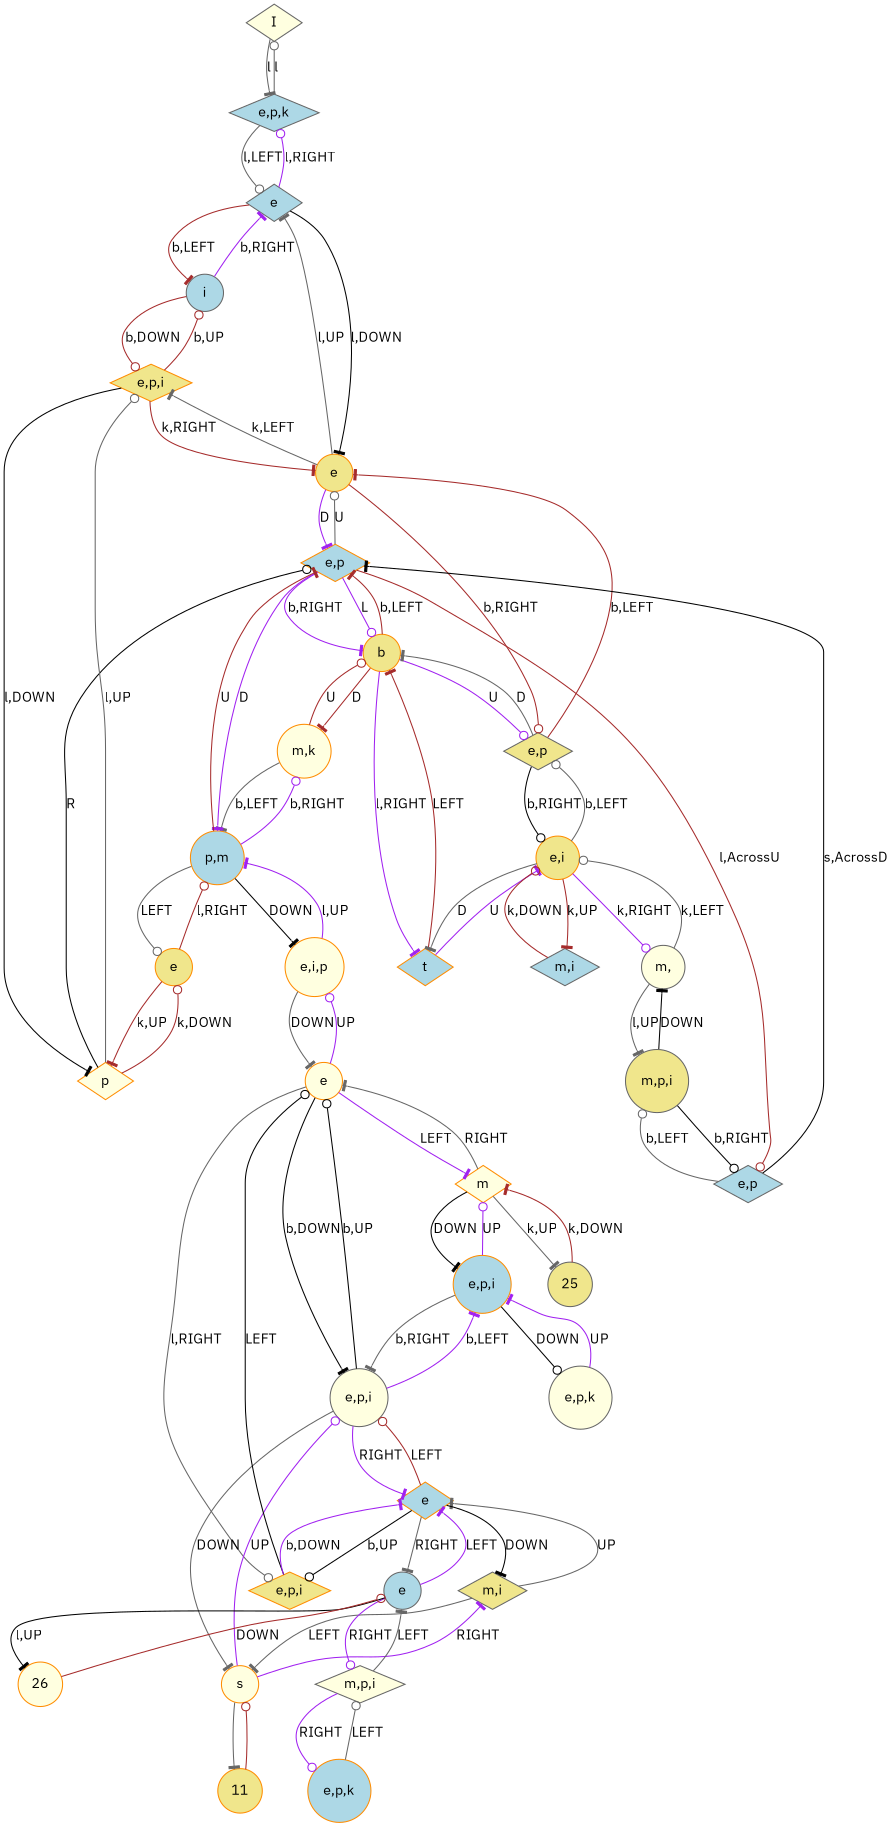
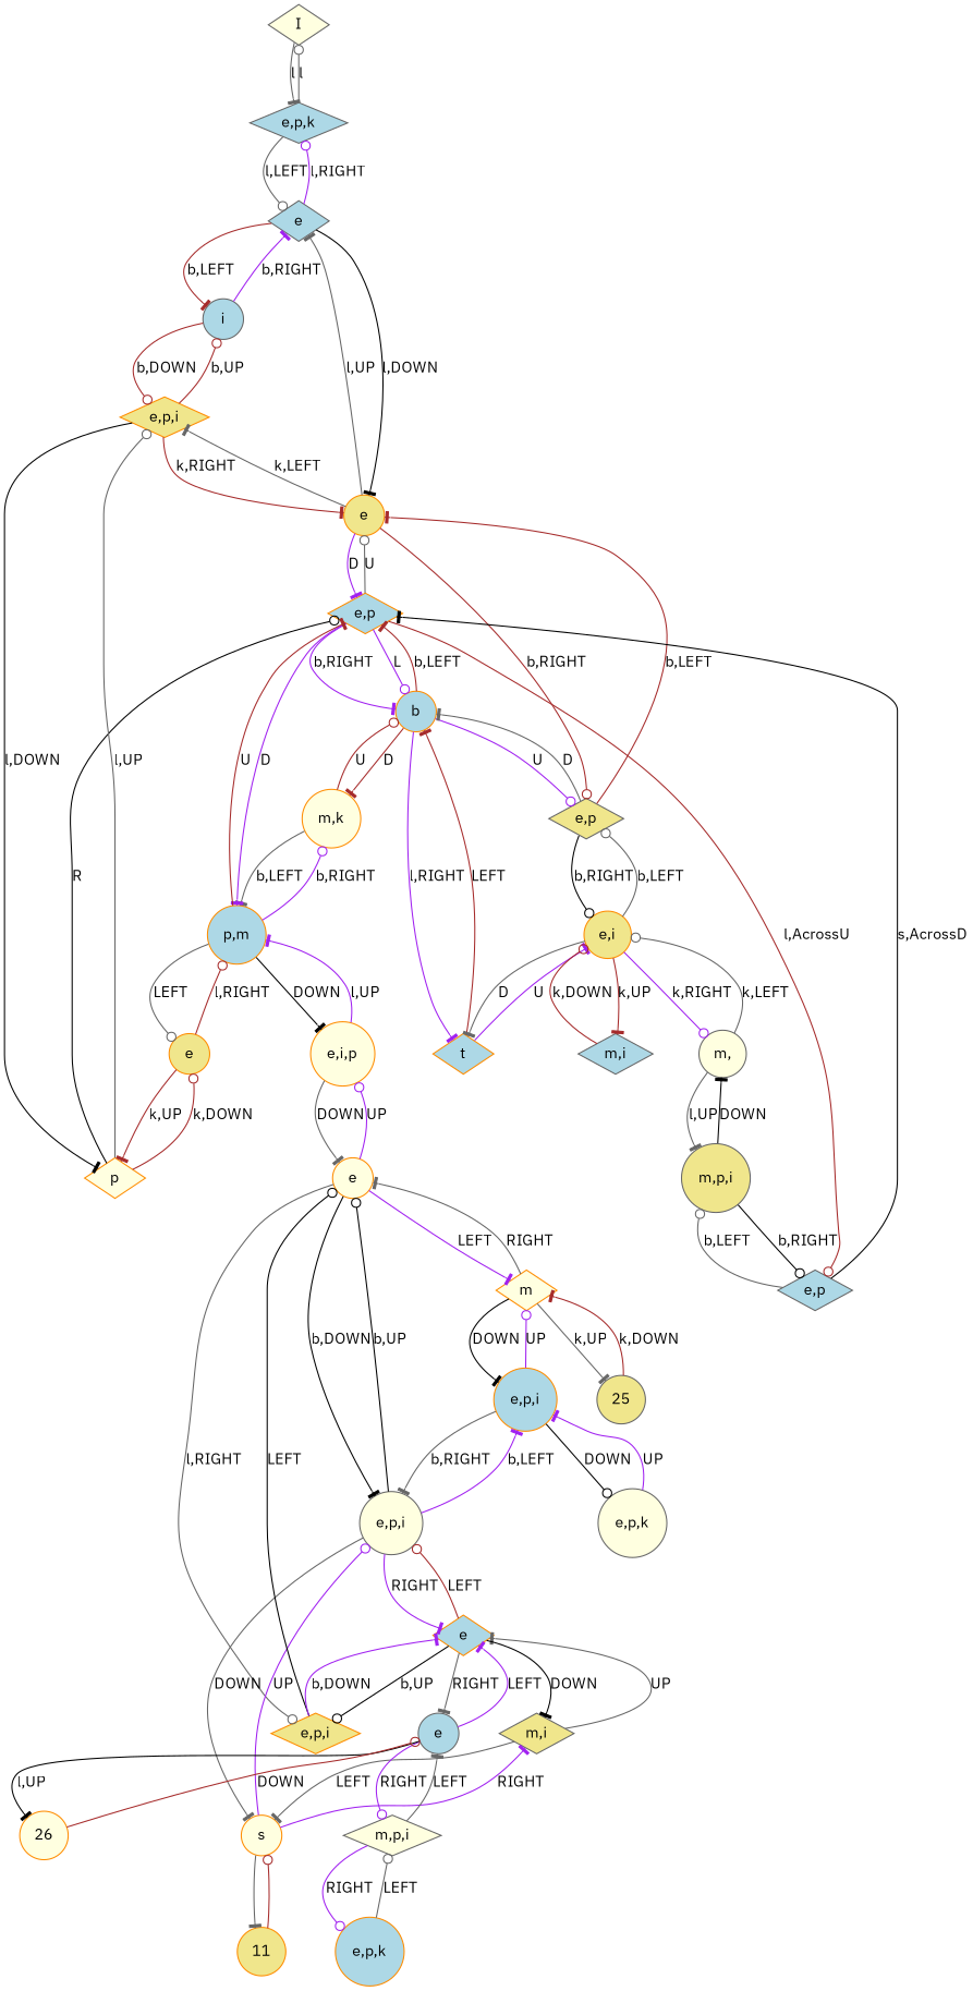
  digraph {
    fontname="IBM Plex Sans"
    node [color=darkorange fillcolor=lightblue fontname="IBM Plex Sans" shape=circle style=filled]
    edge [arrowhead=tee color=gray40 fontname="IBM Plex Sans"]
    n1 [color=gray40 fillcolor=lightyellow label=I shape=diamond]
    n2 [color=gray40 label="e,p,k" shape=diamond]
    n3 [color=gray40 label=e shape=diamond]
-   n4 [fillcolor=khaki label=b]
+   n4 [label=b]
    n5 [color=gray40 fillcolor=khaki label="e,p" shape=diamond]
    n6 [fillcolor=lightyellow label="m,k"]
    n7 [label="e,p" shape=diamond]
    n8 [label=t shape=diamond]
    n9 [fillcolor=khaki label=e]
    n10 [fillcolor=khaki label="e,i"]
    n11 [label="p,m"]
    n12 [color=gray40 label="e,p" shape=diamond]
    n13 [fillcolor=lightyellow label=p shape=diamond]
    n14 [fillcolor=khaki label=e]
    n15 [fillcolor=khaki label="e,p,i" shape=diamond]
    n16 [color=gray40 label=i]
    n17 [color=gray40 fillcolor=lightyellow label="m,"]
    n18 [color=gray40 label="m,i" shape=diamond]
    n19 [fillcolor=lightyellow label="e,i,p"]
    n20 [fillcolor=lightyellow label=e]
    n21 [color=gray40 fillcolor=khaki label="m,p,i"]
    n22 [fillcolor=lightyellow label=s]
    11 [fillcolor=khaki]
    n24 [color=gray40 fillcolor=khaki label="m,i" shape=diamond]
    n25 [color=gray40 fillcolor=lightyellow label="e,p,i"]
    n26 [label=e shape=diamond]
    n27 [color=gray40 label=e]
    n28 [fillcolor=khaki label="e,p,i" shape=diamond]
    n29 [label="e,p,i"]
    n30 [color=gray40 fillcolor=lightyellow label="e,p,k"]
    n31 [fillcolor=lightyellow label=m shape=diamond]
    n32 [color=gray40 fillcolor=lightyellow label="m,p,i" shape=diamond]
    26 [fillcolor=lightyellow]
    n34 [label="e,p,k"]
    25 [color=gray40 fillcolor=khaki]
    n1 -> n2 [label=l]
    n2 -> n1 [arrowhead=odot label=l]
    n2 -> n3 [arrowhead=odot label="l,LEFT"]
    n3 -> n2 [arrowhead=odot color=purple label="l,RIGHT"]
    n3 -> n9 [color=black label="l,DOWN"]
    n3 -> n16 [color=brown label="b,LEFT"]
    n4 -> n5 [arrowhead=odot color=purple label=U]
    n4 -> n6 [color=brown label=D]
    n4 -> n7 [color=brown label="b,LEFT"]
    n4 -> n8 [color=purple label="l,RIGHT"]
    n5 -> n4 [label=D]
    n5 -> n9 [color=brown label="b,LEFT"]
    n5 -> n10 [arrowhead=odot color=black label="b,RIGHT"]
    n6 -> n4 [arrowhead=odot color=brown label=U]
    n6 -> n11 [label="b,LEFT"]
    n7 -> n4 [color=purple label="b,RIGHT"]
    n7 -> n4 [arrowhead=odot color=purple label=L]
    n7 -> n9 [arrowhead=odot label=U]
    n7 -> n11 [color=purple label=D]
    n7 -> n12 [arrowhead=odot color=brown label="l,AcrossU"]
    n8 -> n4 [color=brown label=LEFT]
    n8 -> n10 [color=purple label=U]
    n9 -> n3 [label="l,UP"]
    n9 -> n5 [arrowhead=odot color=brown label="b,RIGHT"]
    n9 -> n7 [color=purple label=D]
    n9 -> n15 [label="k,LEFT"]
    n10 -> n5 [arrowhead=odot label="b,LEFT"]
    n10 -> n8 [label=D]
    n10 -> n17 [arrowhead=odot color=purple label="k,RIGHT"]
    n10 -> n18 [color=brown label="k,UP"]
    n11 -> n6 [arrowhead=odot color=purple label="b,RIGHT"]
    n11 -> n7 [color=brown label=U]
    n11 -> n14 [arrowhead=odot label=LEFT]
    n11 -> n19 [color=black label=DOWN]
    n12 -> n7 [color=black label="s,AcrossD"]
    n12 -> n21 [arrowhead=odot label="b,LEFT"]
    n13 -> n7 [arrowhead=odot color=black label=R]
    n13 -> n14 [arrowhead=odot color=brown label="k,DOWN"]
    n13 -> n15 [arrowhead=odot label="l,UP"]
    n14 -> n11 [arrowhead=odot color=brown label="l,RIGHT"]
    n14 -> n13 [color=brown label="k,UP"]
    n15 -> n9 [color=brown label="k,RIGHT"]
    n15 -> n13 [color=black label="l,DOWN"]
    n15 -> n16 [arrowhead=odot color=brown label="b,UP"]
    n16 -> n3 [color=purple label="b,RIGHT"]
    n16 -> n15 [arrowhead=odot color=brown label="b,DOWN"]
    n17 -> n10 [arrowhead=odot label="k,LEFT"]
    n17 -> n21 [label="l,UP"]
    n18 -> n10 [arrowhead=odot color=brown label="k,DOWN"]
    n19 -> n11 [color=purple label="l,UP"]
    n19 -> n20 [label=DOWN]
    n20 -> n19 [arrowhead=odot color=purple label=UP]
    n20 -> n25 [color=black label="b,DOWN"]
    n20 -> n28 [arrowhead=odot label="l,RIGHT"]
    n20 -> n31 [color=purple label=LEFT]
    n21 -> n12 [arrowhead=odot color=black label="b,RIGHT"]
    n21 -> n17 [color=black label=DOWN]
    n22 -> 11
    n22 -> n24 [color=purple label=RIGHT]
    n22 -> n25 [arrowhead=odot color=purple label=UP]
    11 -> n22 [arrowhead=odot color=brown]
    n24 -> n22 [label=LEFT]
    n24 -> n26 [label=UP]
    n25 -> n20 [arrowhead=odot color=black label="b,UP"]
    n25 -> n22 [label=DOWN]
    n25 -> n26 [color=purple label=RIGHT]
    n25 -> n29 [color=purple label="b,LEFT"]
    n26 -> n24 [color=black label=DOWN]
    n26 -> n25 [arrowhead=odot color=brown label=LEFT]
    n26 -> n27 [label=RIGHT]
    n26 -> n28 [arrowhead=odot color=black label="b,UP"]
    n27 -> n26 [color=purple label=LEFT]
    n27 -> n32 [arrowhead=odot color=purple label=RIGHT]
    n27 -> 26 [color=black label="l,UP"]
    n28 -> n20 [arrowhead=odot color=black label=LEFT]
    n28 -> n26 [color=purple label="b,DOWN"]
    n29 -> n25 [label="b,RIGHT"]
    n29 -> n30 [arrowhead=odot color=black label=DOWN]
    n29 -> n31 [arrowhead=odot color=purple label=UP]
    n30 -> n29 [color=purple label=UP]
    n31 -> n20 [label=RIGHT]
    n31 -> n29 [color=black label=DOWN]
    n31 -> 25 [label="k,UP"]
    n32 -> n27 [label=LEFT]
    n32 -> n34 [arrowhead=odot color=purple label=RIGHT]
    26 -> n27 [arrowhead=odot color=brown label=DOWN]
    n34 -> n32 [arrowhead=odot label=LEFT]
    25 -> n31 [color=brown label="k,DOWN"]
  }
